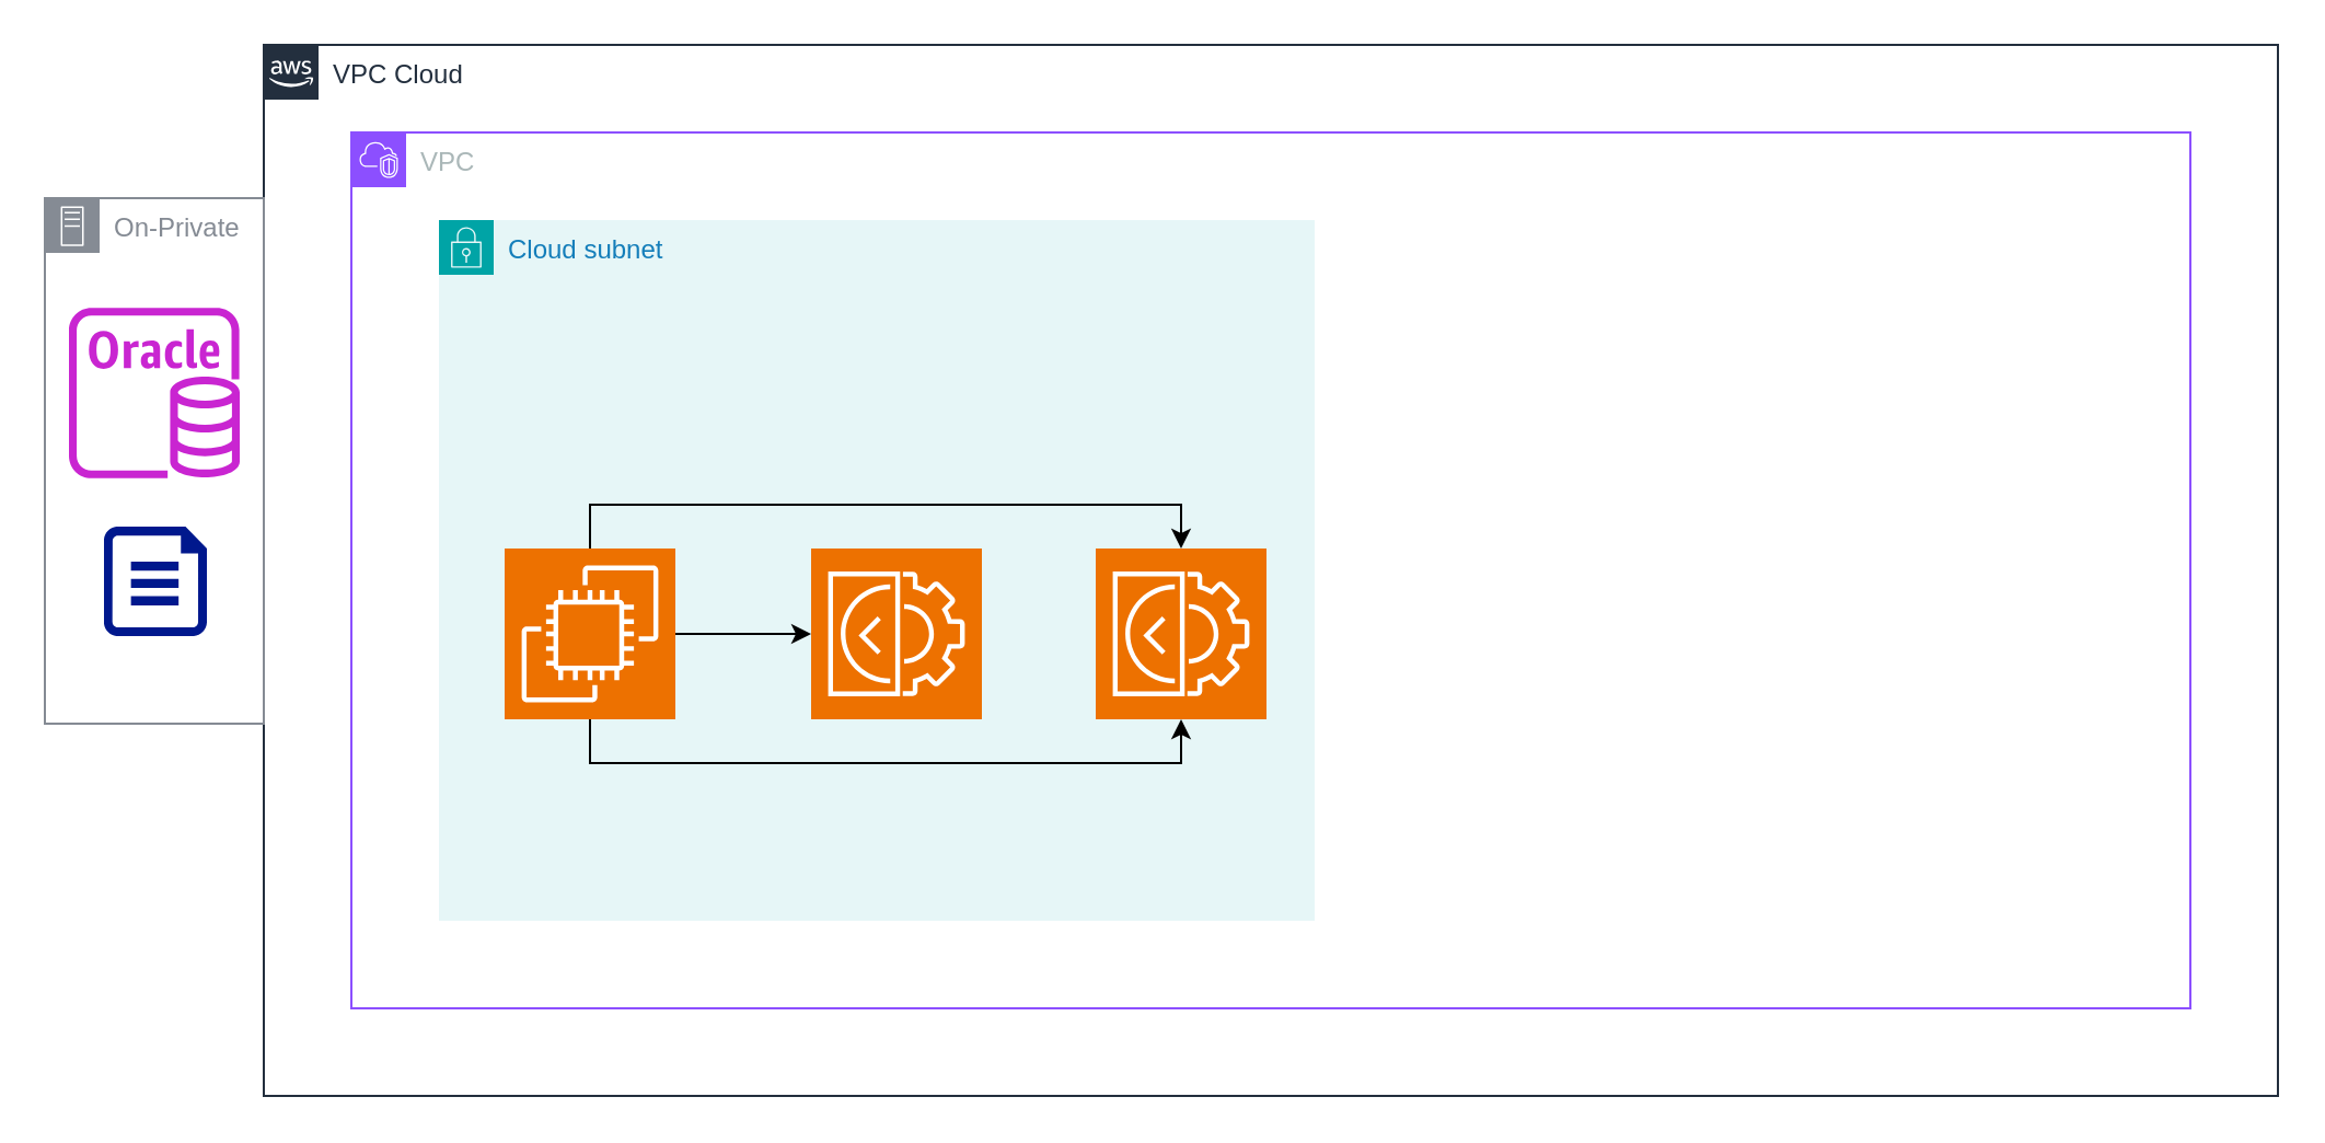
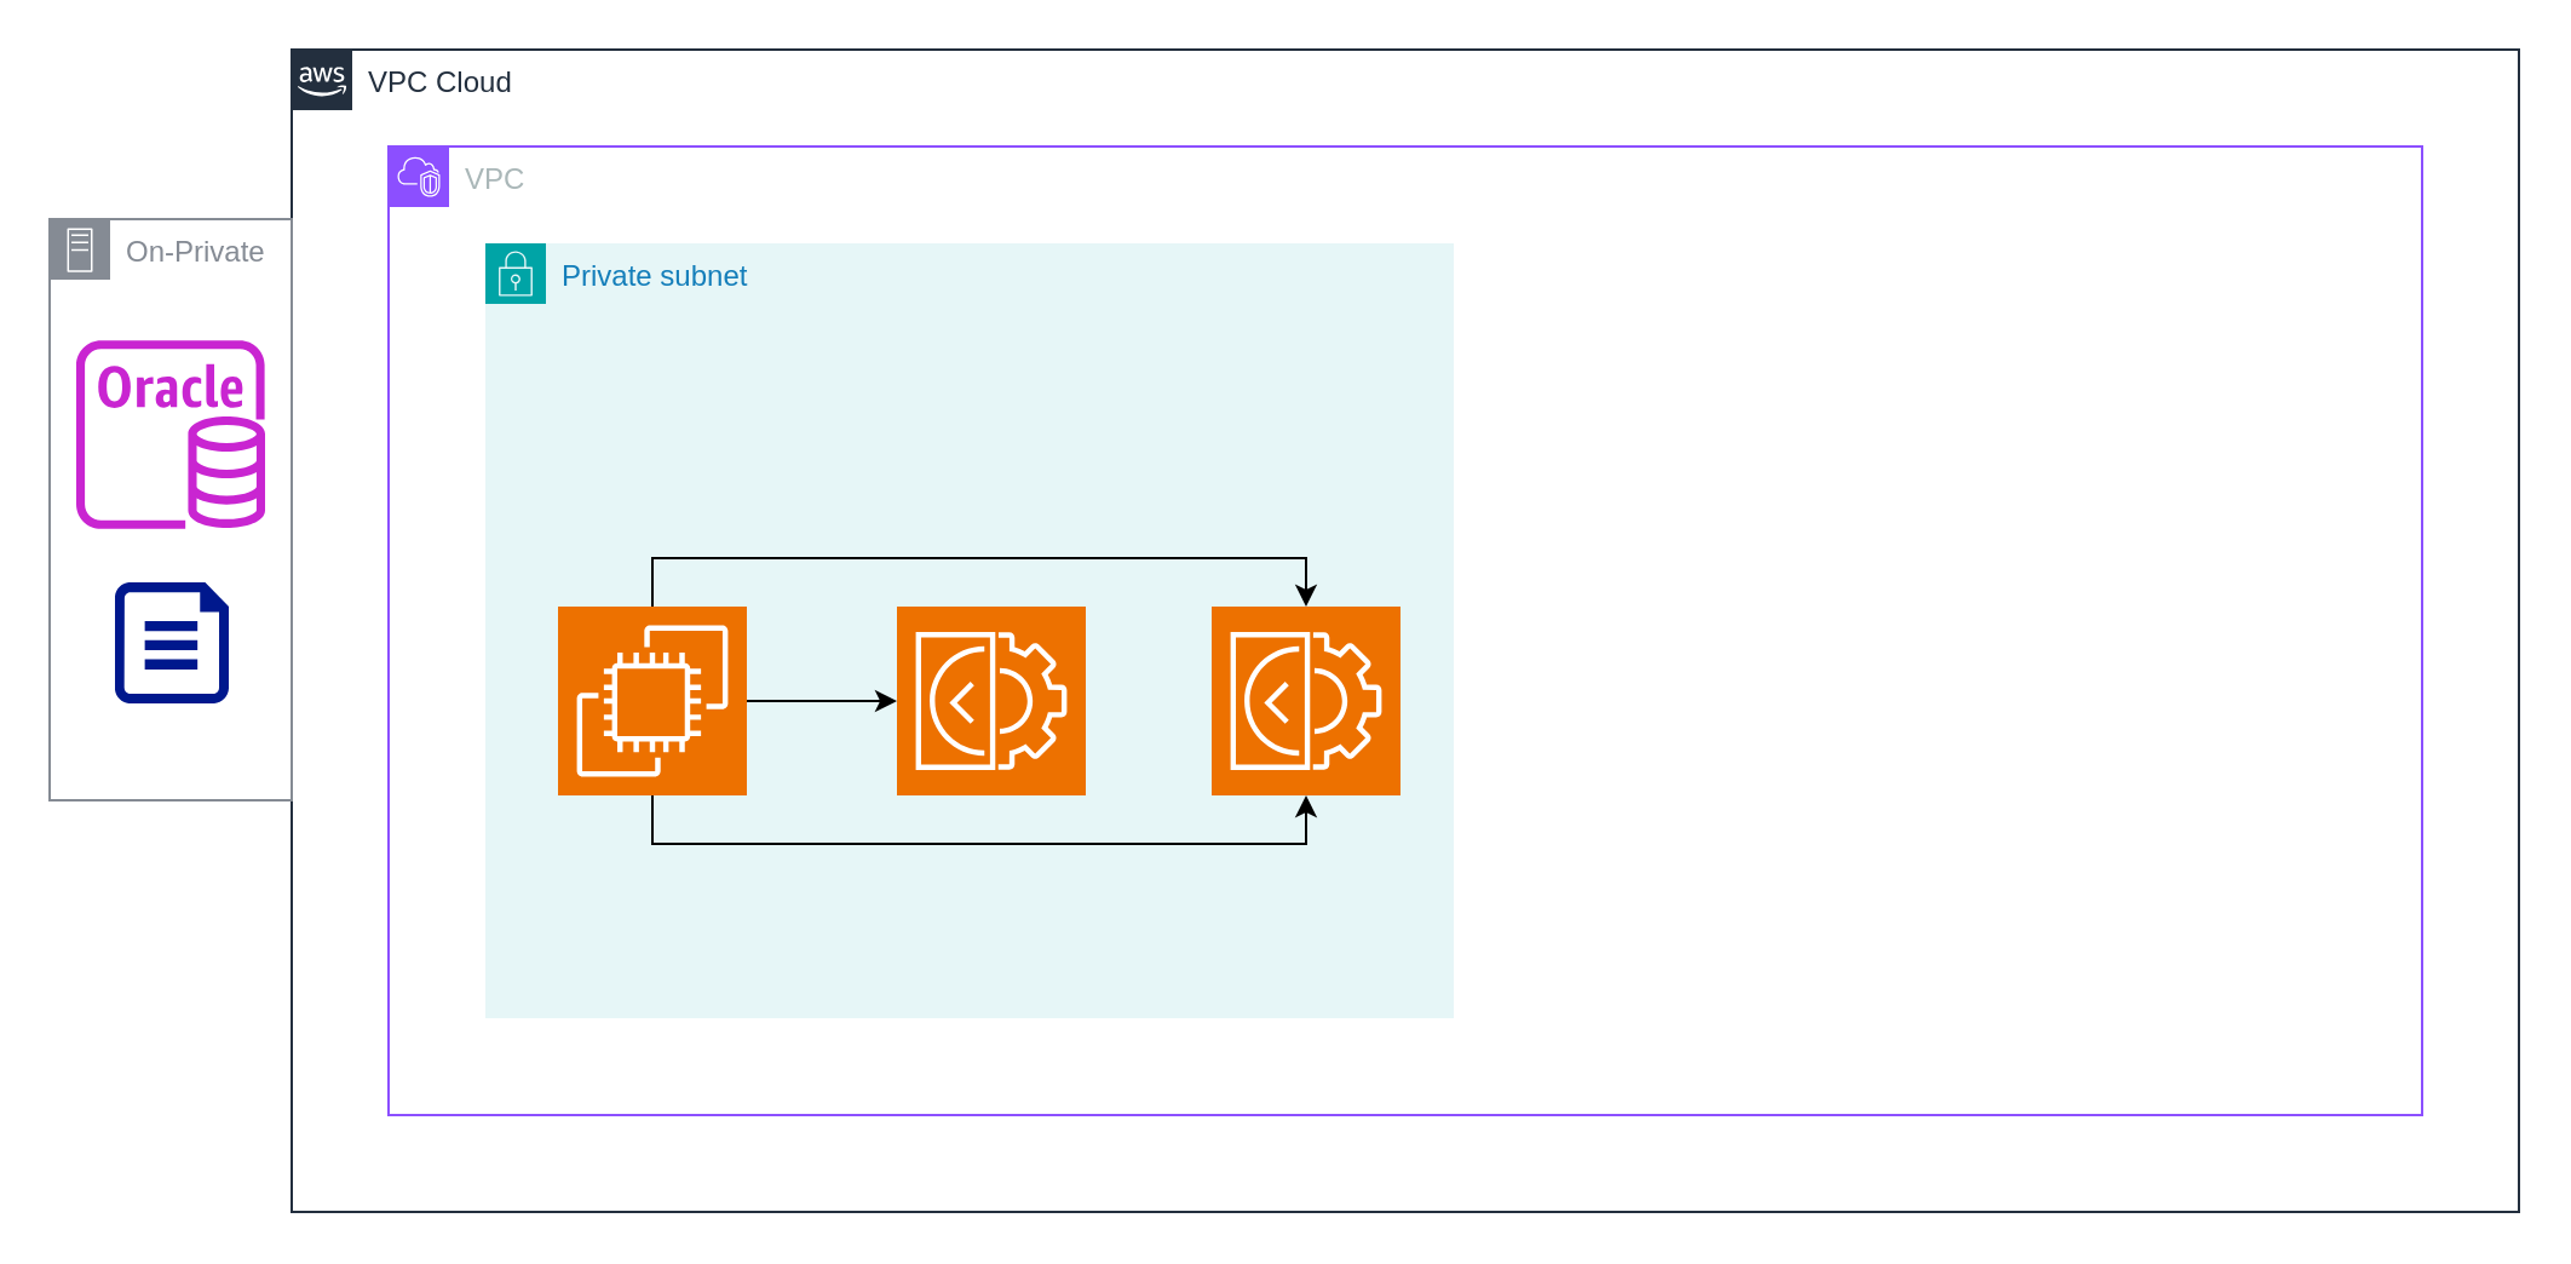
  <mxCell id="0" />
  <mxCell id="1" parent="0" />
  <mxCell id="2" value="VPC Cloud" style="points=[[0,0],[0.25,0],[0.5,0],[0.75,0],[1,0],[1,0.25],[1,0.5],[1,0.75],[1,1],[0.75,1],[0.5,1],[0.25,1],[0,1],[0,0.75],[0,0.5],[0,0.25]];outlineConnect=0;gradientColor=none;html=1;whiteSpace=wrap;fontSize=12;fontStyle=0;container=1;pointerEvents=0;collapsible=0;recursiveResize=0;shape=mxgraph.aws4.group;grIcon=mxgraph.aws4.group_aws_cloud_alt;strokeColor=#232F3E;fillColor=none;verticalAlign=top;align=left;spacingLeft=30;fontColor=#232F3E;dashed=0;" vertex="1" parent="1"><mxGeometry x="120" y="20" width="920" height="480" as="geometry" /></mxCell>
  <mxCell id="3" value="VPC" style="points=[[0,0],[0.25,0],[0.5,0],[0.75,0],[1,0],[1,0.25],[1,0.5],[1,0.75],[1,1],[0.75,1],[0.5,1],[0.25,1],[0,1],[0,0.75],[0,0.5],[0,0.25]];outlineConnect=0;gradientColor=none;html=1;whiteSpace=wrap;fontSize=12;fontStyle=0;container=1;pointerEvents=0;collapsible=0;recursiveResize=0;shape=mxgraph.aws4.group;grIcon=mxgraph.aws4.group_vpc2;strokeColor=#8C4FFF;fillColor=none;verticalAlign=top;align=left;spacingLeft=30;fontColor=#AAB7B8;dashed=0;" vertex="1" parent="2"><mxGeometry x="40" y="40" width="840" height="400" as="geometry" /></mxCell>
- <mxCell id="4" value="Cloud subnet" style="points=[[0,0],[0.25,0],[0.5,0],[0.75,0],[1,0],[1,0.25],[1,0.5],[1,0.75],[1,1],[0.75,1],[0.5,1],[0.25,1],[0,1],[0,0.75],[0,0.5],[0,0.25]];outlineConnect=0;gradientColor=none;html=1;whiteSpace=wrap;fontSize=12;fontStyle=0;container=1;pointerEvents=0;collapsible=0;recursiveResize=0;shape=mxgraph.aws4.group;grIcon=mxgraph.aws4.group_security_group;grStroke=0;strokeColor=#00A4A6;fillColor=#E6F6F7;verticalAlign=top;align=left;spacingLeft=30;fontColor=#147EBA;dashed=0;" vertex="1" parent="3"><mxGeometry x="40" y="40" width="400" height="320" as="geometry" /></mxCell>
+ <mxCell id="4" value="Private subnet" style="points=[[0,0],[0.25,0],[0.5,0],[0.75,0],[1,0],[1,0.25],[1,0.5],[1,0.75],[1,1],[0.75,1],[0.5,1],[0.25,1],[0,1],[0,0.75],[0,0.5],[0,0.25]];outlineConnect=0;gradientColor=none;html=1;whiteSpace=wrap;fontSize=12;fontStyle=0;container=1;pointerEvents=0;collapsible=0;recursiveResize=0;shape=mxgraph.aws4.group;grIcon=mxgraph.aws4.group_security_group;grStroke=0;strokeColor=#00A4A6;fillColor=#E6F6F7;verticalAlign=top;align=left;spacingLeft=30;fontColor=#147EBA;dashed=0;" vertex="1" parent="3"><mxGeometry x="40" y="40" width="400" height="320" as="geometry" /></mxCell>
  <mxCell id="5" value="" style="edgeStyle=orthogonalEdgeStyle;rounded=0;orthogonalLoop=1;jettySize=auto;html=1;" edge="1" parent="4" source="6" target="7"><mxGeometry relative="1" as="geometry" /></mxCell>
  <mxCell id="6" value="" style="sketch=0;points=[[0,0,0],[0.25,0,0],[0.5,0,0],[0.75,0,0],[1,0,0],[0,1,0],[0.25,1,0],[0.5,1,0],[0.75,1,0],[1,1,0],[0,0.25,0],[0,0.5,0],[0,0.75,0],[1,0.25,0],[1,0.5,0],[1,0.75,0]];outlineConnect=0;fontColor=#232F3E;fillColor=#ED7100;strokeColor=#ffffff;dashed=0;verticalLabelPosition=bottom;verticalAlign=top;align=center;html=1;fontSize=12;fontStyle=0;aspect=fixed;shape=mxgraph.aws4.resourceIcon;resIcon=mxgraph.aws4.ec2;" vertex="1" parent="4"><mxGeometry x="30" y="150" width="78" height="78" as="geometry" /></mxCell>
  <mxCell id="7" value="" style="sketch=0;points=[[0,0,0],[0.25,0,0],[0.5,0,0],[0.75,0,0],[1,0,0],[0,1,0],[0.25,1,0],[0.5,1,0],[0.75,1,0],[1,1,0],[0,0.25,0],[0,0.5,0],[0,0.75,0],[1,0.25,0],[1,0.5,0],[1,0.75,0]];outlineConnect=0;fontColor=#232F3E;fillColor=#ED7100;strokeColor=#ffffff;dashed=0;verticalLabelPosition=bottom;verticalAlign=top;align=center;html=1;fontSize=12;fontStyle=0;aspect=fixed;shape=mxgraph.aws4.resourceIcon;resIcon=mxgraph.aws4.ec2_image_builder;" vertex="1" parent="4"><mxGeometry x="170" y="150" width="78" height="78" as="geometry" /></mxCell>
  <mxCell id="8" value="" style="sketch=0;points=[[0,0,0],[0.25,0,0],[0.5,0,0],[0.75,0,0],[1,0,0],[0,1,0],[0.25,1,0],[0.5,1,0],[0.75,1,0],[1,1,0],[0,0.25,0],[0,0.5,0],[0,0.75,0],[1,0.25,0],[1,0.5,0],[1,0.75,0]];outlineConnect=0;fontColor=#232F3E;fillColor=#ED7100;strokeColor=#ffffff;dashed=0;verticalLabelPosition=bottom;verticalAlign=top;align=center;html=1;fontSize=12;fontStyle=0;aspect=fixed;shape=mxgraph.aws4.resourceIcon;resIcon=mxgraph.aws4.ec2_image_builder;" vertex="1" parent="4"><mxGeometry x="300" y="150" width="78" height="78" as="geometry" /></mxCell>
  <mxCell id="9" style="edgeStyle=orthogonalEdgeStyle;rounded=0;orthogonalLoop=1;jettySize=auto;html=1;exitX=0.5;exitY=1;exitDx=0;exitDy=0;exitPerimeter=0;entryX=0.5;entryY=1;entryDx=0;entryDy=0;entryPerimeter=0;" edge="1" parent="4" source="6" target="8"><mxGeometry relative="1" as="geometry" /></mxCell>
  <mxCell id="10" style="edgeStyle=orthogonalEdgeStyle;rounded=0;orthogonalLoop=1;jettySize=auto;html=1;exitX=0.5;exitY=0;exitDx=0;exitDy=0;exitPerimeter=0;entryX=0.5;entryY=0;entryDx=0;entryDy=0;entryPerimeter=0;" edge="1" parent="4" source="6" target="8"><mxGeometry relative="1" as="geometry" /></mxCell>
  <mxCell id="11" value="On-Private" style="sketch=0;outlineConnect=0;gradientColor=none;html=1;whiteSpace=wrap;fontSize=12;fontStyle=0;shape=mxgraph.aws4.group;grIcon=mxgraph.aws4.group_on_premise;strokeColor=#858B94;fillColor=none;verticalAlign=top;align=left;spacingLeft=30;fontColor=#858B94;dashed=0;" vertex="1" parent="1"><mxGeometry x="20" y="90" width="100" height="240" as="geometry" /></mxCell>
  <mxCell id="12" value="" style="sketch=0;outlineConnect=0;fontColor=#232F3E;gradientColor=none;fillColor=#C925D1;strokeColor=none;dashed=0;verticalLabelPosition=bottom;verticalAlign=top;align=center;html=1;fontSize=12;fontStyle=0;aspect=fixed;pointerEvents=1;shape=mxgraph.aws4.rds_oracle_instance;" vertex="1" parent="1"><mxGeometry x="31" y="140" width="78" height="78" as="geometry" /></mxCell>
  <mxCell id="13" value="" style="sketch=0;aspect=fixed;pointerEvents=1;shadow=0;dashed=0;html=1;strokeColor=none;labelPosition=center;verticalLabelPosition=bottom;verticalAlign=top;align=center;fillColor=#00188D;shape=mxgraph.azure.file" vertex="1" parent="1"><mxGeometry x="47" y="240" width="47" height="50" as="geometry" /></mxCell>
